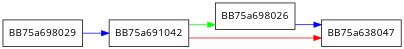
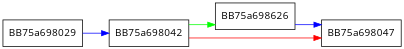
  digraph {
    fontname="Open Sans"
    rankdir=LR
    splines=ortho
    node [fontname="Open Sans" shape=box]
    edge [color=blue fontname="Open Sans"]
    n1 [label=BB75a698029]
-   BB75a698042 [label=BB75a691042]
-   BB75a698026
-   BB75a698047 [label=BB75a638047]
+   BB75a698042
+   BB75a698026 [label=BB75a698626]
+   BB75a698047
    n1 -> BB75a698042
    BB75a698042 -> BB75a698026 [color=green]
    BB75a698042 -> BB75a698047 [color=red]
    BB75a698026 -> BB75a698047
  }
